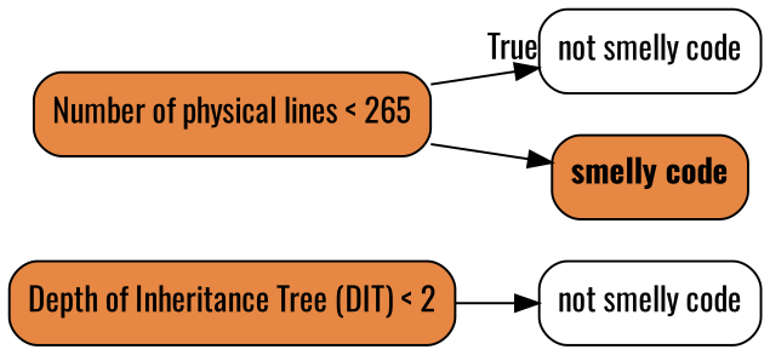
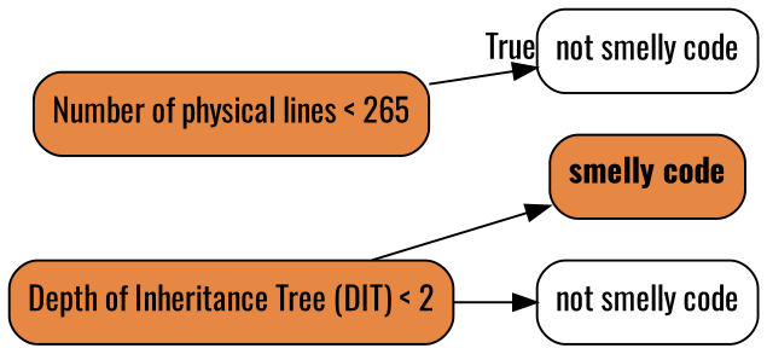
  digraph {
    fontname=Oswald
    rankdir=LR
    node [color=black fillcolor="#e68743" fontname=Oswald shape=box style="filled, rounded"]
    edge [fontname=Oswald]
    n1 [label=<Number of physical lines &lt; 265>]
    n2 [fillcolor="#FFFFFF" label=<not smelly code>]
    n3 [label=<Depth of Inheritance Tree (DIT) &lt; 2>]
    n4 [fillcolor="#FFFFFF" label=<not smelly code>]
    n5 [label=<<b>smelly code</b>>]
    n1 -> n2 [headlabel=True labelangle=45 labeldistance=2.5]
    n3 -> n4
-   n1 -> n5
+   n3 -> n5
  }
